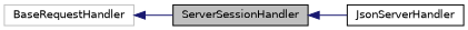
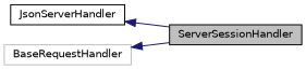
  digraph {
    rankdir=LR
    node [color=black fillcolor=white fontname=Helvetica fontsize=10 shape=record style=filled]
    edge [color=midnightblue dir=back fontname=Helvetica fontsize=10 labelfontname=Helvetica labelfontsize=10 style=solid]
    n1 [fillcolor=grey75 fontcolor=black height=0.2 label=ServerSessionHandler width=0.4]
    n2 [height=0.2 label=JsonServerHandler width=0.4]
    n3 [color=grey75 height=0.2 label=BaseRequestHandler width=0.4]
-   n1 -> n2
+   n2 -> n1
    n3 -> n1
  }
